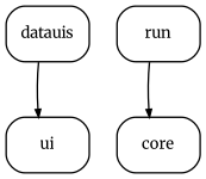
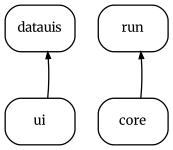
  digraph {
    fontname=Merriweather
    node [fontname=Merriweather fontsize=10 shape=rect style=rounded]
    edge [arrowsize=0.5 fontname=Merriweather]
    datauis
    ui
    run
    core
-   datauis -> ui
-   run -> core
+   ui -> datauis
+   core -> run
  }
